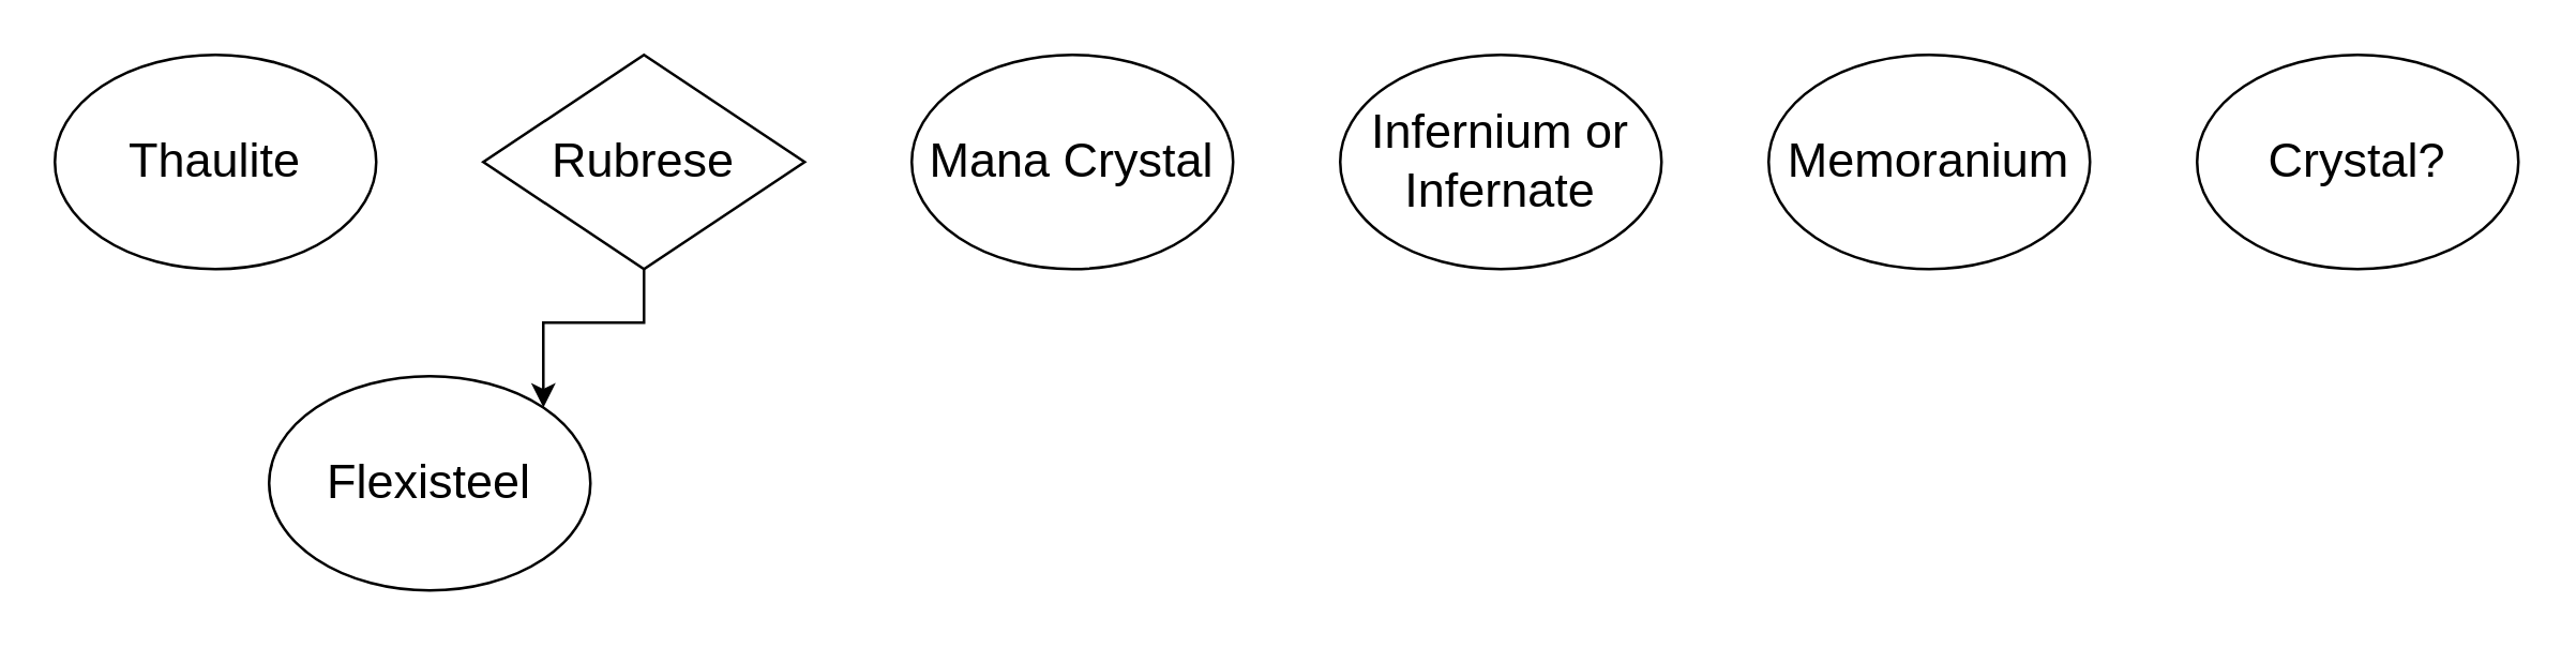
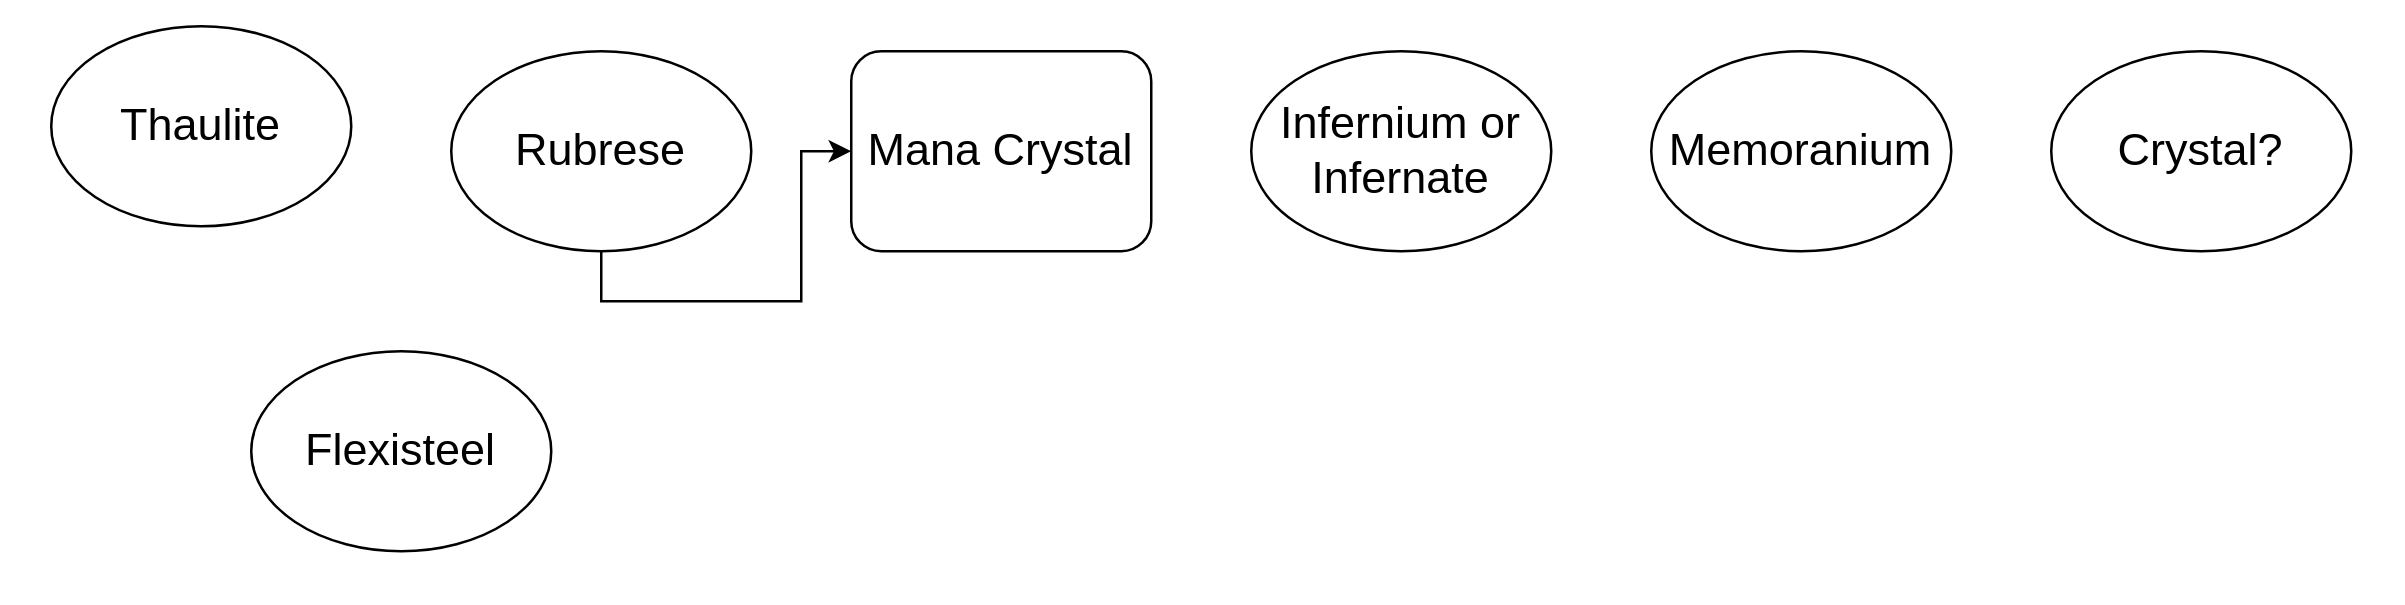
  <mxCell id="0" />
  <mxCell id="1" parent="0" />
- <mxCell id="2" style="edgeStyle=orthogonalEdgeStyle;rounded=0;orthogonalLoop=1;jettySize=auto;html=1;exitX=0.5;exitY=1;exitDx=0;exitDy=0;entryX=1;entryY=0;entryDx=0;entryDy=0;" edge="1" parent="1" source="3" target="6"><mxGeometry relative="1" as="geometry" /></mxCell>
- <mxCell id="3" value="Rubrese" style="rhombus;whiteSpace=wrap;html=1;fontStyle=0;fontSize=18;fontFamily=Helvetica;" vertex="1" parent="1"><mxGeometry x="180" y="20" width="120" height="80" as="geometry" /></mxCell>
+ <mxCell id="2" style="edgeStyle=orthogonalEdgeStyle;rounded=0;orthogonalLoop=1;jettySize=auto;html=1;exitX=0.5;exitY=1;exitDx=0;exitDy=0;" edge="1" parent="1" source="3" target="8"><mxGeometry relative="1" as="geometry" /></mxCell>
+ <mxCell id="3" value="Rubrese" style="ellipse;whiteSpace=wrap;html=1;fontStyle=0;fontSize=18;fontFamily=Helvetica;" vertex="1" parent="1"><mxGeometry x="180" y="20" width="120" height="80" as="geometry" /></mxCell>
  <mxCell id="4" value="Crystal?" style="ellipse;whiteSpace=wrap;html=1;fontStyle=0;fontSize=18;fontFamily=Helvetica;" vertex="1" parent="1"><mxGeometry x="820" y="20" width="120" height="80" as="geometry" /></mxCell>
- <mxCell id="5" value="Thaulite" style="ellipse;whiteSpace=wrap;html=1;fontStyle=0;fontSize=18;fontFamily=Helvetica;" vertex="1" parent="1"><mxGeometry x="20" y="20" width="120" height="80" as="geometry" /></mxCell>
+ <mxCell id="5" value="Thaulite" style="ellipse;whiteSpace=wrap;html=1;fontStyle=0;fontSize=18;fontFamily=Helvetica;" vertex="1" parent="1"><mxGeometry x="20" y="10" width="120" height="80" as="geometry" /></mxCell>
  <mxCell id="6" value="Flexisteel" style="ellipse;whiteSpace=wrap;html=1;fontStyle=0;fontSize=18;fontFamily=Helvetica;" vertex="1" parent="1"><mxGeometry x="100" y="140" width="120" height="80" as="geometry" /></mxCell>
  <mxCell id="7" value="Memoranium" style="ellipse;whiteSpace=wrap;html=1;fontStyle=0;fontSize=18;fontFamily=Helvetica;" vertex="1" parent="1"><mxGeometry x="660" y="20" width="120" height="80" as="geometry" /></mxCell>
- <mxCell id="8" value="Mana Crystal" style="ellipse;whiteSpace=wrap;html=1;fontStyle=0;fontSize=18;fontFamily=Helvetica;" vertex="1" parent="1"><mxGeometry x="340" y="20" width="120" height="80" as="geometry" /></mxCell>
+ <mxCell id="8" value="Mana Crystal" style="whiteSpace=wrap;html=1;fontStyle=0;fontSize=18;fontFamily=Helvetica;rounded=1;" vertex="1" parent="1"><mxGeometry x="340" y="20" width="120" height="80" as="geometry" /></mxCell>
  <mxCell id="9" value="Infernium or&lt;br style=&quot;font-size: 18px;&quot;&gt;Infernate" style="ellipse;whiteSpace=wrap;html=1;fontStyle=0;fontSize=18;fontFamily=Helvetica;" vertex="1" parent="1"><mxGeometry x="500" y="20" width="120" height="80" as="geometry" /></mxCell>
